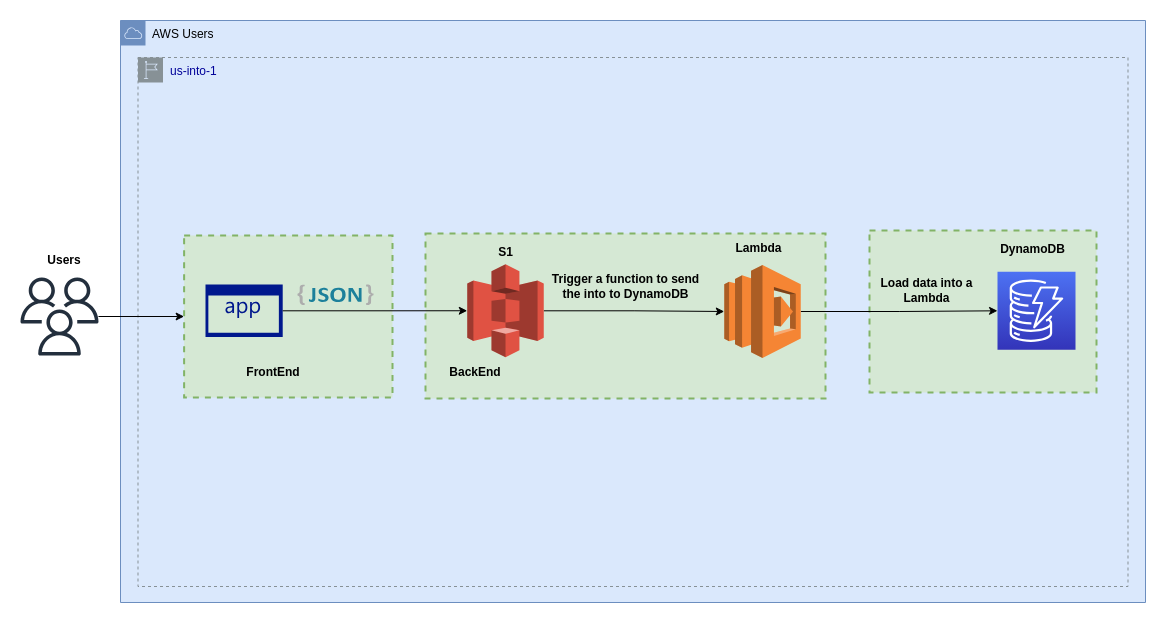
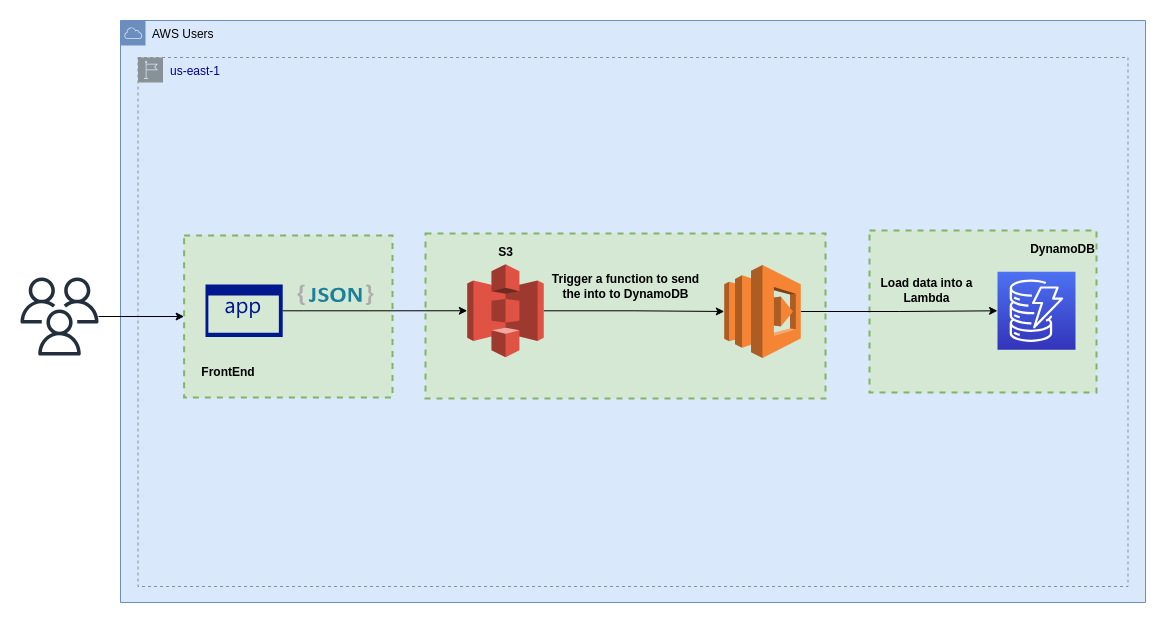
  <mxCell id="0" />
  <mxCell id="1" parent="0" />
  <mxCell id="2" value="AWS Users" style="sketch=0;outlineConnect=0;html=1;whiteSpace=wrap;fontSize=12;fontStyle=0;shape=mxgraph.aws4.group;grIcon=mxgraph.aws4.group_aws_cloud;strokeColor=#6c8ebf;fillColor=#dae8fc;verticalAlign=top;align=left;spacingLeft=30;dashed=0;" vertex="1" parent="1"><mxGeometry x="120" y="20" width="1025" height="582" as="geometry" /></mxCell>
- <mxCell id="3" value="us-into-1" style="sketch=0;outlineConnect=0;gradientColor=none;html=1;whiteSpace=wrap;fontSize=12;fontStyle=0;shape=mxgraph.aws4.group;grIcon=mxgraph.aws4.group_region;strokeColor=#879196;fillColor=none;verticalAlign=top;align=left;spacingLeft=30;fontColor=#000099;dashed=1;" vertex="1" parent="1"><mxGeometry x="137.5" y="57" width="990" height="529" as="geometry" /></mxCell>
+ <mxCell id="3" value="us-east-1" style="sketch=0;outlineConnect=0;gradientColor=none;html=1;whiteSpace=wrap;fontSize=12;fontStyle=0;shape=mxgraph.aws4.group;grIcon=mxgraph.aws4.group_region;strokeColor=#879196;fillColor=none;verticalAlign=top;align=left;spacingLeft=30;fontColor=#000099;dashed=1;" vertex="1" parent="1"><mxGeometry x="137.5" y="57" width="990" height="529" as="geometry" /></mxCell>
  <mxCell id="4" value="" style="rounded=0;whiteSpace=wrap;html=1;dashed=1;strokeColor=#82b366;strokeWidth=2;fillColor=#d5e8d4;" vertex="1" parent="1"><mxGeometry x="869" y="230" width="227" height="162" as="geometry" /></mxCell>
  <mxCell id="5" value="" style="rounded=0;whiteSpace=wrap;html=1;dashed=1;strokeColor=#82b366;strokeWidth=2;fillColor=#d5e8d4;" vertex="1" parent="1"><mxGeometry x="425" y="233" width="400" height="165" as="geometry" /></mxCell>
  <mxCell id="6" style="edgeStyle=orthogonalEdgeStyle;rounded=0;orthogonalLoop=1;jettySize=auto;html=1;fontColor=#000000;" edge="1" parent="1" source="7" target="19"><mxGeometry relative="1" as="geometry" /></mxCell>
  <mxCell id="7" value="" style="outlineConnect=0;dashed=0;verticalLabelPosition=bottom;verticalAlign=top;align=center;html=1;shape=mxgraph.aws3.s3;fillColor=#E05243;gradientColor=none;" vertex="1" parent="1"><mxGeometry x="466.75" y="263.75" width="76.5" height="93" as="geometry" /></mxCell>
  <mxCell id="8" value="Trigger a function to send the into to DynamoDB" style="text;html=1;strokeColor=none;fillColor=none;align=center;verticalAlign=middle;whiteSpace=wrap;rounded=0;fontStyle=1" vertex="1" parent="1"><mxGeometry x="545.75" y="271.25" width="158.5" height="30" as="geometry" /></mxCell>
- <mxCell id="9" value="S1" style="text;html=1;strokeColor=none;fillColor=none;align=center;verticalAlign=middle;whiteSpace=wrap;rounded=0;fontStyle=1;fontColor=#000000;" vertex="1" parent="1"><mxGeometry x="478.5" y="237" width="53" height="30" as="geometry" /></mxCell>
- <mxCell id="10" value="DynamoDB" style="text;html=1;strokeColor=none;fillColor=none;align=center;verticalAlign=middle;whiteSpace=wrap;rounded=0;fontStyle=1;fontColor=#000000;" vertex="1" parent="1"><mxGeometry x="1006" y="233.75" width="53" height="30" as="geometry" /></mxCell>
+ <mxCell id="9" value="S3" style="text;html=1;strokeColor=none;fillColor=none;align=center;verticalAlign=middle;whiteSpace=wrap;rounded=0;fontStyle=1;fontColor=#000000;" vertex="1" parent="1"><mxGeometry x="478.5" y="237" width="53" height="30" as="geometry" /></mxCell>
+ <mxCell id="10" value="DynamoDB" style="text;html=1;strokeColor=none;fillColor=none;align=center;verticalAlign=middle;whiteSpace=wrap;rounded=0;fontStyle=1;fontColor=#000000;" vertex="1" parent="1"><mxGeometry x="1036" y="233.75" width="53" height="30" as="geometry" /></mxCell>
  <mxCell id="11" value="" style="rounded=0;whiteSpace=wrap;html=1;dashed=1;strokeColor=#82b366;strokeWidth=2;fillColor=#d5e8d4;" vertex="1" parent="1"><mxGeometry x="183.61" y="235" width="208.39" height="162" as="geometry" /></mxCell>
  <mxCell id="12" value="" style="sketch=0;aspect=fixed;pointerEvents=1;shadow=0;dashed=0;html=1;strokeColor=none;labelPosition=center;verticalLabelPosition=bottom;verticalAlign=top;align=center;fillColor=#00188D;shape=mxgraph.mscae.enterprise.application" vertex="1" parent="1"><mxGeometry x="205" y="284" width="77.21" height="52.5" as="geometry" /></mxCell>
  <mxCell id="13" style="edgeStyle=orthogonalEdgeStyle;rounded=0;orthogonalLoop=1;jettySize=auto;html=1;entryX=0;entryY=0.5;entryDx=0;entryDy=0;entryPerimeter=0;" edge="1" parent="1" source="12" target="7"><mxGeometry relative="1" as="geometry" /></mxCell>
  <mxCell id="14" value="" style="dashed=0;outlineConnect=0;html=1;align=center;labelPosition=center;verticalLabelPosition=bottom;verticalAlign=top;shape=mxgraph.weblogos.json_2;fontColor=#000000;" vertex="1" parent="1"><mxGeometry x="297" y="284" width="76" height="20.6" as="geometry" /></mxCell>
  <mxCell id="15" value="" style="sketch=0;points=[[0,0,0],[0.25,0,0],[0.5,0,0],[0.75,0,0],[1,0,0],[0,1,0],[0.25,1,0],[0.5,1,0],[0.75,1,0],[1,1,0],[0,0.25,0],[0,0.5,0],[0,0.75,0],[1,0.25,0],[1,0.5,0],[1,0.75,0]];outlineConnect=0;fontColor=#232F3E;gradientColor=#4D72F3;gradientDirection=north;fillColor=#3334B9;strokeColor=#ffffff;dashed=0;verticalLabelPosition=bottom;verticalAlign=top;align=center;html=1;fontSize=12;fontStyle=0;aspect=fixed;shape=mxgraph.aws4.resourceIcon;resIcon=mxgraph.aws4.dynamodb;" vertex="1" parent="1"><mxGeometry x="997" y="271.25" width="78" height="78" as="geometry" /></mxCell>
  <mxCell id="16" value="Load data into a Lambda" style="text;html=1;strokeColor=none;fillColor=none;align=center;verticalAlign=middle;whiteSpace=wrap;rounded=0;fontStyle=1" vertex="1" parent="1"><mxGeometry x="872" y="274.6" width="109" height="30" as="geometry" /></mxCell>
- <mxCell id="17" value="Lambda" style="text;html=1;strokeColor=none;fillColor=none;align=center;verticalAlign=middle;whiteSpace=wrap;rounded=0;fontStyle=1;fontColor=#000000;" vertex="1" parent="1"><mxGeometry x="731.75" y="233" width="53" height="30" as="geometry" /></mxCell>
  <mxCell id="18" style="edgeStyle=orthogonalEdgeStyle;rounded=0;orthogonalLoop=1;jettySize=auto;html=1;fontColor=#000000;" edge="1" parent="1" source="19" target="15"><mxGeometry relative="1" as="geometry" /></mxCell>
  <mxCell id="19" value="" style="outlineConnect=0;dashed=0;verticalLabelPosition=bottom;verticalAlign=top;align=center;html=1;shape=mxgraph.aws3.lambda;fillColor=#F58534;gradientColor=none;" vertex="1" parent="1"><mxGeometry x="723.75" y="264.5" width="76.5" height="93" as="geometry" /></mxCell>
- <mxCell id="20" value="FrontEnd" style="text;html=1;strokeColor=none;fillColor=none;align=center;verticalAlign=middle;whiteSpace=wrap;rounded=0;fontStyle=1;fontColor=#000000;" vertex="1" parent="1"><mxGeometry x="235" y="356.75" width="76" height="30" as="geometry" /></mxCell>
- <mxCell id="21" value="BackEnd" style="text;html=1;strokeColor=none;fillColor=none;align=center;verticalAlign=middle;whiteSpace=wrap;rounded=0;fontStyle=1;fontColor=#000000;" vertex="1" parent="1"><mxGeometry x="437" y="356.75" width="76" height="30" as="geometry" /></mxCell>
+ <mxCell id="20" value="FrontEnd" style="text;html=1;strokeColor=none;fillColor=none;align=center;verticalAlign=middle;whiteSpace=wrap;rounded=0;fontStyle=1;fontColor=#000000;" vertex="1" parent="1"><mxGeometry x="190" y="356.75" width="76" height="30" as="geometry" /></mxCell>
  <mxCell id="22" style="edgeStyle=orthogonalEdgeStyle;rounded=0;orthogonalLoop=1;jettySize=auto;html=1;entryX=0;entryY=0.5;entryDx=0;entryDy=0;fontColor=#000000;" edge="1" parent="1" source="23" target="11"><mxGeometry relative="1" as="geometry" /></mxCell>
  <mxCell id="23" value="" style="sketch=0;outlineConnect=0;fontColor=#232F3E;gradientColor=none;fillColor=#232F3D;strokeColor=none;dashed=0;verticalLabelPosition=bottom;verticalAlign=top;align=center;html=1;fontSize=12;fontStyle=0;aspect=fixed;pointerEvents=1;shape=mxgraph.aws4.users;" vertex="1" parent="1"><mxGeometry x="20" y="277" width="78" height="78" as="geometry" /></mxCell>
- <mxCell id="24" value="Users" style="text;html=1;strokeColor=none;fillColor=none;align=center;verticalAlign=middle;whiteSpace=wrap;rounded=0;fontStyle=1;fontColor=#000000;" vertex="1" parent="1"><mxGeometry x="26" y="244.6" width="76" height="30" as="geometry" /></mxCell>
